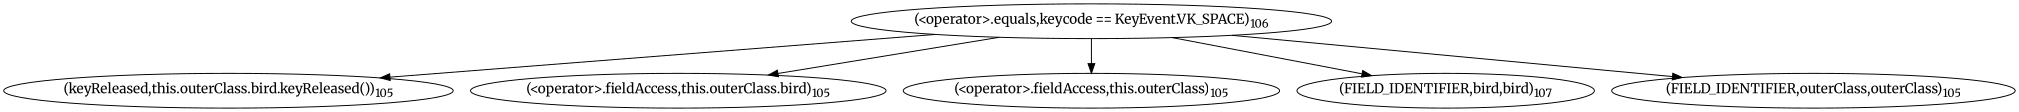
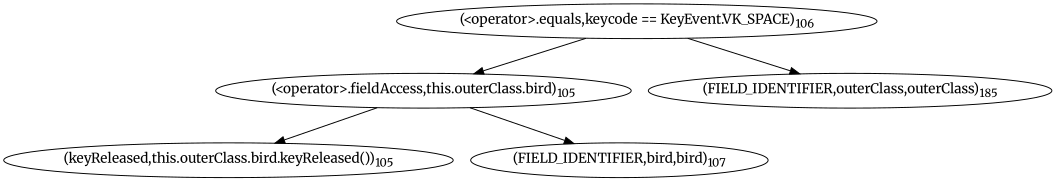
  digraph {
    fontname=Merriweather
    node [fontname=Merriweather]
    edge [fontname=Merriweather]
    n1 [label=<(&lt;operator&gt;.equals,keycode == KeyEvent.VK_SPACE)<SUB>106</SUB>>]
    n2 [label=<(keyReleased,this.outerClass.bird.keyReleased())<SUB>105</SUB>>]
    n3 [label=<(&lt;operator&gt;.fieldAccess,this.outerClass.bird)<SUB>105</SUB>>]
-   n4 [label=<(&lt;operator&gt;.fieldAccess,this.outerClass)<SUB>105</SUB>>]
    n5 [label=<(FIELD_IDENTIFIER,bird,bird)<SUB>107</SUB>>]
-   n6 [label=<(FIELD_IDENTIFIER,outerClass,outerClass)<SUB>105</SUB>>]
-   n1 -> n2
+   n6 [label=<(FIELD_IDENTIFIER,outerClass,outerClass)<SUB>185</SUB>>]
+   n3 -> n2
    n1 -> n3
-   n1 -> n4
-   n1 -> n5
+   n3 -> n5
    n1 -> n6
  }
